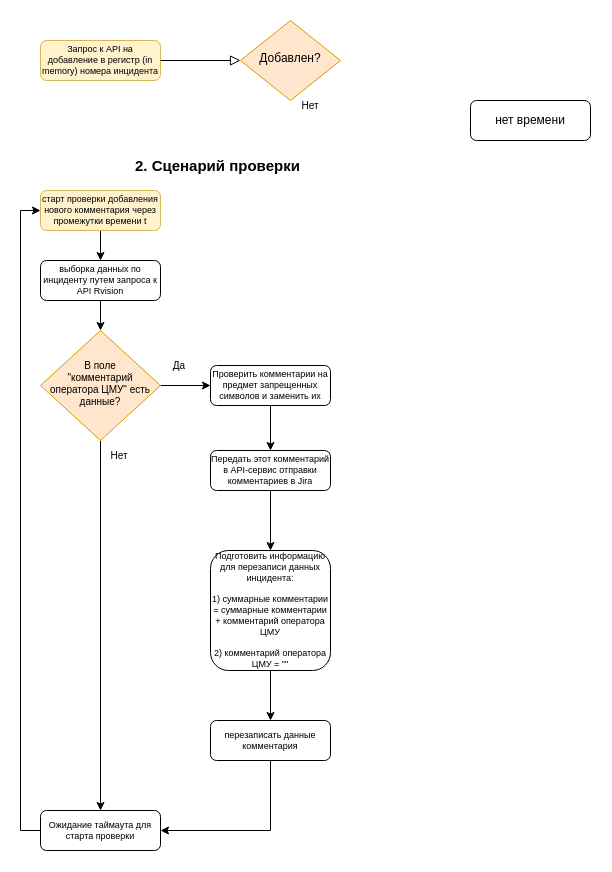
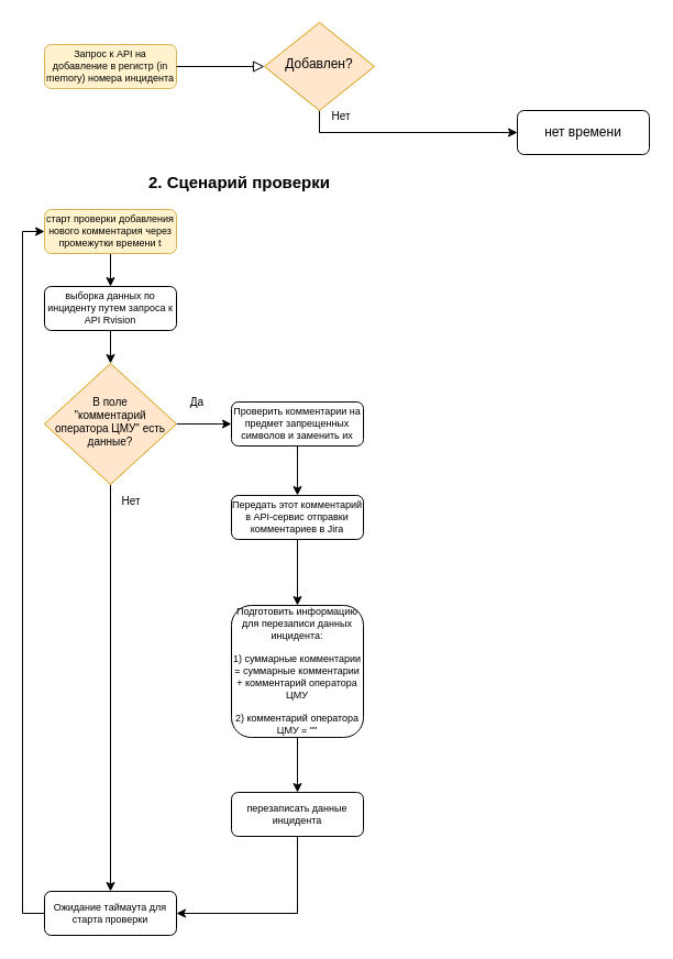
  <mxCell id="0" />
  <mxCell id="1" parent="0" />
  <mxCell id="2" value="Запрос к API на добавление в регистр (in memory) номера инцидента" style="rounded=1;whiteSpace=wrap;html=1;fontSize=9;glass=0;strokeWidth=1;shadow=0;fillColor=#fff2cc;strokeColor=#d6b656;fontColor=default;" vertex="1" parent="1"><mxGeometry x="40" y="40" width="120" height="40" as="geometry" /></mxCell>
+ <mxCell id="3" style="edgeStyle=orthogonalEdgeStyle;rounded=0;orthogonalLoop=1;jettySize=auto;html=1;entryX=0;entryY=0.5;entryDx=0;entryDy=0;labelBackgroundColor=default;fontSize=15;fontColor=default;strokeColor=default;" edge="1" parent="1" source="4" target="26"><mxGeometry relative="1" as="geometry"><Array as="points"><mxPoint x="290" y="120" /></Array></mxGeometry></mxCell>
  <mxCell id="4" value="Добавлен?" style="rhombus;whiteSpace=wrap;html=1;shadow=0;fontFamily=Helvetica;fontSize=12;align=center;strokeWidth=1;spacing=6;spacingTop=-4;fillColor=#ffe6cc;strokeColor=#d79b00;fontColor=default;" vertex="1" parent="1"><mxGeometry x="240" y="20" width="100" height="80" as="geometry" /></mxCell>
  <mxCell id="5" value="" style="rounded=0;html=1;jettySize=auto;orthogonalLoop=1;fontSize=11;endArrow=block;endFill=0;endSize=8;strokeWidth=1;shadow=0;labelBackgroundColor=none;edgeStyle=orthogonalEdgeStyle;exitX=1;exitY=0.5;exitDx=0;exitDy=0;strokeColor=default;fontColor=default;entryX=0;entryY=0.5;entryDx=0;entryDy=0;" edge="1" parent="1" source="2" target="4"><mxGeometry relative="1" as="geometry"><mxPoint x="170" y="180" as="sourcePoint" /><mxPoint x="250" y="180" as="targetPoint" /></mxGeometry></mxCell>
  <mxCell id="6" style="edgeStyle=orthogonalEdgeStyle;rounded=0;orthogonalLoop=1;jettySize=auto;html=1;fontSize=10;fontColor=default;strokeColor=default;" edge="1" parent="1" source="7" target="9"><mxGeometry relative="1" as="geometry" /></mxCell>
  <mxCell id="7" value="старт проверки добавления нового комментария через промежутки времени t" style="rounded=1;whiteSpace=wrap;html=1;fontSize=9;glass=0;strokeWidth=1;shadow=0;fillColor=#fff2cc;strokeColor=#d6b656;fontColor=default;" vertex="1" parent="1"><mxGeometry x="40" y="190" width="120" height="40" as="geometry" /></mxCell>
  <mxCell id="8" style="edgeStyle=orthogonalEdgeStyle;rounded=0;orthogonalLoop=1;jettySize=auto;html=1;entryX=0.5;entryY=0;entryDx=0;entryDy=0;fontSize=10;fontColor=default;strokeColor=default;" edge="1" parent="1" source="9" target="12"><mxGeometry relative="1" as="geometry" /></mxCell>
  <mxCell id="9" value="выборка данных по инциденту путем запроса к API Rvision" style="rounded=1;whiteSpace=wrap;html=1;fontSize=9;glass=0;strokeWidth=1;shadow=0;fillColor=default;strokeColor=default;fontColor=default;" vertex="1" parent="1"><mxGeometry x="40" y="260" width="120" height="40" as="geometry" /></mxCell>
  <mxCell id="10" style="edgeStyle=orthogonalEdgeStyle;rounded=0;orthogonalLoop=1;jettySize=auto;html=1;entryX=0.5;entryY=0;entryDx=0;entryDy=0;fontSize=10;fontColor=default;strokeColor=default;" edge="1" parent="1" source="12" target="14"><mxGeometry relative="1" as="geometry" /></mxCell>
  <mxCell id="11" style="edgeStyle=orthogonalEdgeStyle;rounded=0;orthogonalLoop=1;jettySize=auto;html=1;entryX=0;entryY=0.5;entryDx=0;entryDy=0;fontSize=10;fontColor=default;strokeColor=default;" edge="1" parent="1" source="12" target="17"><mxGeometry relative="1" as="geometry" /></mxCell>
  <mxCell id="12" value="В поле &lt;br&gt;&quot;комментарий оператора ЦМУ&quot; есть данные?" style="rhombus;whiteSpace=wrap;html=1;shadow=0;fontFamily=Helvetica;fontSize=10;align=center;strokeWidth=1;spacing=6;spacingTop=-4;fillColor=#ffe6cc;strokeColor=#d79b00;fontColor=default;" vertex="1" parent="1"><mxGeometry x="40" y="330" width="120" height="110" as="geometry" /></mxCell>
  <mxCell id="13" style="edgeStyle=orthogonalEdgeStyle;rounded=0;orthogonalLoop=1;jettySize=auto;html=1;entryX=0;entryY=0.5;entryDx=0;entryDy=0;labelBackgroundColor=default;fontSize=10;fontColor=default;strokeColor=default;" edge="1" parent="1" source="14" target="7"><mxGeometry relative="1" as="geometry"><Array as="points"><mxPoint x="20" y="830" /><mxPoint x="20" y="210" /></Array></mxGeometry></mxCell>
  <mxCell id="14" value="Ожидание таймаута для старта проверки" style="rounded=1;whiteSpace=wrap;html=1;fontSize=9;glass=0;strokeWidth=1;shadow=0;fillColor=default;strokeColor=default;fontColor=default;" vertex="1" parent="1"><mxGeometry x="40" y="810" width="120" height="40" as="geometry" /></mxCell>
  <mxCell id="15" value="Нет" style="text;html=1;strokeColor=none;fillColor=none;align=center;verticalAlign=middle;whiteSpace=wrap;rounded=0;fontSize=10;fontColor=default;" vertex="1" parent="1"><mxGeometry x="89" y="440" width="60" height="30" as="geometry" /></mxCell>
  <mxCell id="16" style="edgeStyle=orthogonalEdgeStyle;rounded=0;orthogonalLoop=1;jettySize=auto;html=1;entryX=0.5;entryY=0;entryDx=0;entryDy=0;fontSize=10;fontColor=default;strokeColor=default;" edge="1" parent="1" source="17" target="20"><mxGeometry relative="1" as="geometry" /></mxCell>
  <mxCell id="17" value="Проверить комментарии на предмет запрещенных символов и заменить их" style="rounded=1;whiteSpace=wrap;html=1;fontSize=9;glass=0;strokeWidth=1;shadow=0;fillColor=default;strokeColor=default;fontColor=default;" vertex="1" parent="1"><mxGeometry x="210" y="365" width="120" height="40" as="geometry" /></mxCell>
  <mxCell id="18" value="Да" style="text;html=1;strokeColor=none;fillColor=none;align=center;verticalAlign=middle;whiteSpace=wrap;rounded=0;fontSize=10;fontColor=default;" vertex="1" parent="1"><mxGeometry x="149" y="350" width="60" height="30" as="geometry" /></mxCell>
  <mxCell id="19" style="edgeStyle=orthogonalEdgeStyle;rounded=0;orthogonalLoop=1;jettySize=auto;html=1;entryX=0.5;entryY=0;entryDx=0;entryDy=0;fontSize=10;fontColor=default;strokeColor=default;" edge="1" parent="1" source="20" target="22"><mxGeometry relative="1" as="geometry" /></mxCell>
  <mxCell id="20" value="Передать этот комментарий в API-сервис отправки комментариев в Jira" style="rounded=1;whiteSpace=wrap;html=1;fontSize=9;glass=0;strokeWidth=1;shadow=0;fillColor=default;strokeColor=default;fontColor=default;" vertex="1" parent="1"><mxGeometry x="210" y="450" width="120" height="40" as="geometry" /></mxCell>
  <mxCell id="21" style="edgeStyle=orthogonalEdgeStyle;rounded=0;orthogonalLoop=1;jettySize=auto;html=1;entryX=0.5;entryY=0;entryDx=0;entryDy=0;fontSize=10;fontColor=default;strokeColor=default;" edge="1" parent="1" source="22" target="24"><mxGeometry relative="1" as="geometry" /></mxCell>
  <mxCell id="22" value="Подготовить информацию для перезаписи данных инцидента:&lt;br&gt;&lt;br&gt;1) суммарные комментарии = суммарные комментарии + комментарий оператора ЦМУ&lt;br&gt;&lt;br&gt;2) комментарий оператора ЦМУ = &quot;&quot;" style="rounded=1;whiteSpace=wrap;html=1;fontSize=9;glass=0;strokeWidth=1;shadow=0;fillColor=default;strokeColor=default;fontColor=default;" vertex="1" parent="1"><mxGeometry x="210" y="550" width="120" height="120" as="geometry" /></mxCell>
  <mxCell id="23" style="edgeStyle=orthogonalEdgeStyle;rounded=0;orthogonalLoop=1;jettySize=auto;html=1;entryX=1;entryY=0.5;entryDx=0;entryDy=0;fontSize=10;fontColor=default;strokeColor=default;labelBackgroundColor=default;" edge="1" parent="1" source="24" target="14"><mxGeometry relative="1" as="geometry"><mxPoint x="270" y="810" as="targetPoint" /><Array as="points"><mxPoint x="270" y="830" /></Array></mxGeometry></mxCell>
- <mxCell id="24" value="перезаписать данные комментария" style="rounded=1;whiteSpace=wrap;html=1;fontSize=9;glass=0;strokeWidth=1;shadow=0;fillColor=default;strokeColor=default;fontColor=default;" vertex="1" parent="1"><mxGeometry x="210" y="720" width="120" height="40" as="geometry" /></mxCell>
+ <mxCell id="24" value="перезаписать данные инцидента" style="rounded=1;whiteSpace=wrap;html=1;fontSize=9;glass=0;strokeWidth=1;shadow=0;fillColor=default;strokeColor=default;fontColor=default;" vertex="1" parent="1"><mxGeometry x="210" y="720" width="120" height="40" as="geometry" /></mxCell>
  <mxCell id="25" value="2. Сценарий проверки&amp;nbsp;" style="text;html=1;strokeColor=none;fillColor=none;align=center;verticalAlign=middle;whiteSpace=wrap;rounded=0;fontSize=15;fontColor=default;fontStyle=1" vertex="1" parent="1"><mxGeometry x="29" y="150" width="381" height="30" as="geometry" /></mxCell>
  <mxCell id="26" value="нет времени" style="rounded=1;whiteSpace=wrap;html=1;fontSize=12;glass=0;strokeWidth=1;shadow=0;fillColor=default;strokeColor=default;fontColor=default;" vertex="1" parent="1"><mxGeometry x="470" y="100" width="120" height="40" as="geometry" /></mxCell>
  <mxCell id="27" value="Нет" style="text;html=1;strokeColor=none;fillColor=none;align=center;verticalAlign=middle;whiteSpace=wrap;rounded=0;fontSize=10;fontColor=default;" vertex="1" parent="1"><mxGeometry x="280" y="90" width="60" height="30" as="geometry" /></mxCell>
